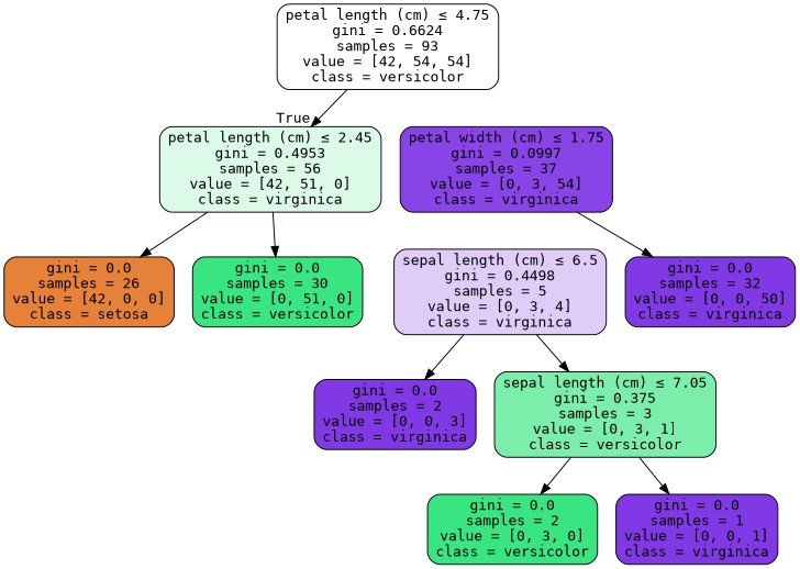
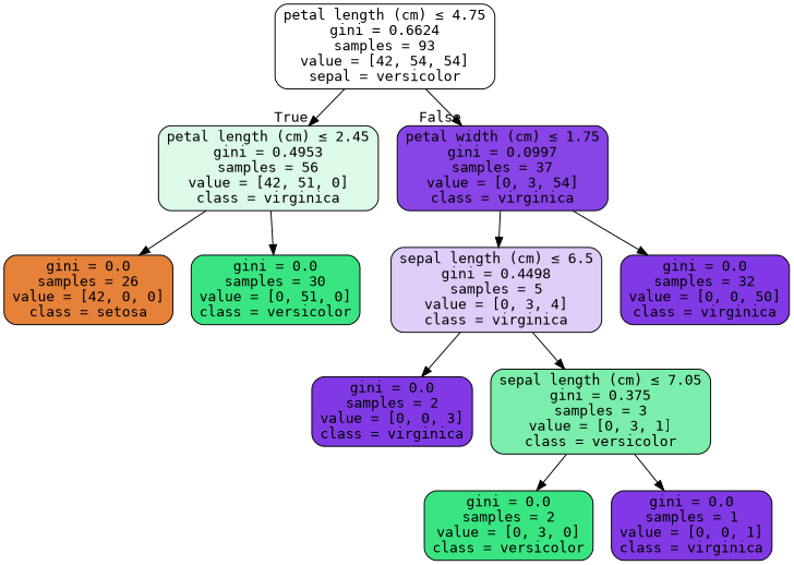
  digraph {
    fontname="DejaVu Sans Mono"
    node [color=black fillcolor="#8139e5ff" fontname="DejaVu Sans Mono" shape=box style="filled, rounded"]
    edge [fontname="DejaVu Sans Mono"]
-   n1 [fillcolor="#39e58100" label=<petal length (cm) &le; 4.75<br/>gini = 0.6624<br/>samples = 93<br/>value = [42, 54, 54]<br/>class = versicolor>]
+   n1 [fillcolor="#39e58100" label=<petal length (cm) &le; 4.75<br/>gini = 0.6624<br/>samples = 93<br/>value = [42, 54, 54]<br/>sepal = versicolor>]
    n2 [fillcolor="#39e5812d" label=<petal length (cm) &le; 2.45<br/>gini = 0.4953<br/>samples = 56<br/>value = [42, 51, 0]<br/>class = virginica>]
    n3 [fillcolor="#8139e5f1" label=<petal width (cm) &le; 1.75<br/>gini = 0.0997<br/>samples = 37<br/>value = [0, 3, 54]<br/>class = virginica>]
    n4 [fillcolor="#e58139ff" label=<gini = 0.0<br/>samples = 26<br/>value = [42, 0, 0]<br/>class = setosa>]
    n5 [fillcolor="#39e581ff" label=<gini = 0.0<br/>samples = 30<br/>value = [0, 51, 0]<br/>class = versicolor>]
    n6 [fillcolor="#8139e540" label=<sepal length (cm) &le; 6.5<br/>gini = 0.4498<br/>samples = 5<br/>value = [0, 3, 4]<br/>class = virginica>]
    n7 [label=<gini = 0.0<br/>samples = 32<br/>value = [0, 0, 50]<br/>class = virginica>]
    n8 [label=<gini = 0.0<br/>samples = 2<br/>value = [0, 0, 3]<br/>class = virginica>]
    n9 [fillcolor="#39e581aa" label=<sepal length (cm) &le; 7.05<br/>gini = 0.375<br/>samples = 3<br/>value = [0, 3, 1]<br/>class = versicolor>]
    n10 [fillcolor="#39e581ff" label=<gini = 0.0<br/>samples = 2<br/>value = [0, 3, 0]<br/>class = versicolor>]
    n11 [label=<gini = 0.0<br/>samples = 1<br/>value = [0, 0, 1]<br/>class = virginica>]
    n1 -> n2 [headlabel=True labelangle=45 labeldistance=2.5]
+   n1 -> n3 [headlabel=False labelangle=-45 labeldistance=2.5]
    n2 -> n4
    n2 -> n5
+   n3 -> n6
    n3 -> n7
    n6 -> n8
    n6 -> n9
    n9 -> n10
    n9 -> n11
  }
